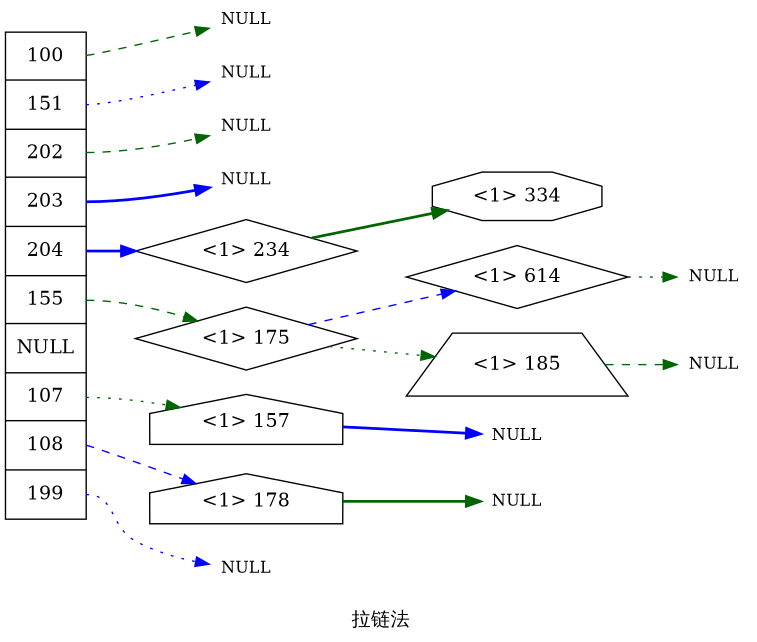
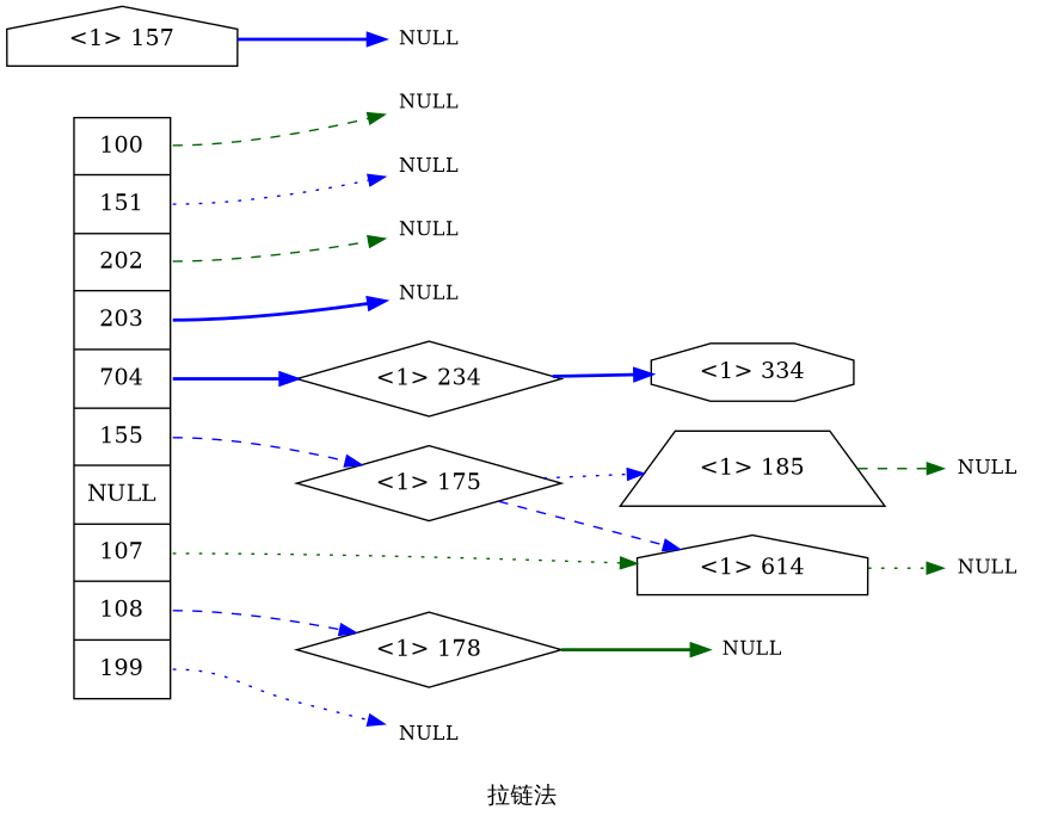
  digraph {
    label="\n 拉链法"
    rankdir=LR
    node [shape=plaintext fontsize=12]
    edge [color=blue style=dashed tailport=1]
-   n1 [height=4.95 label="<key0> 100 | <key1> 151 | <key2> 202 | <key3> 203 | <key4> 204 | <key5> 155 | <key6> NULL | <key7> 107 | <key8> 108 | <key9> 199 " shape=record fontsize=""]
+   n1 [height=4.95 label="<key0> 100 | <key1> 151 | <key2> 202 | <key3> 203 | <key4> 704 | <key5> 155 | <key6> NULL | <key7> 107 | <key8> 108 | <key9> 199 " shape=record fontsize=""]
    n2 [height=0.28 label="<1> 234" shape=diamond fontsize=""]
    n3 [height=0.28 label="<1> 175" shape=diamond fontsize=""]
    n4 [height=0.28 label="<1> 157" shape=house fontsize=""]
-   n5 [height=0.28 label="<1> 178" shape=house fontsize=""]
+   n5 [height=0.28 label="<1> 178" shape=diamond fontsize=""]
    n6 [height=0.28 label=NULL]
    n7 [height=0.28 label=NULL]
    n8 [height=0.28 label=NULL]
    n9 [height=0.28 label=NULL]
    n10 [height=0.28 label=NULL]
    n11 [height=0.28 label="<1> 334" shape=octagon fontsize=""]
-   n12 [height=0.28 label="<1> 614" shape=diamond fontsize=""]
+   n12 [height=0.28 label="<1> 614" shape=house fontsize=""]
    n13 [height=0.28 label="<1> 185" shape=trapezium fontsize=""]
    n14 [height=0.28 label=NULL]
    n15 [height=0.28 label=NULL]
    n16 [height=0.28 label=NULL]
    n17 [height=0.28 label=NULL]
    n1 -> n2 [style=bold tailport=key4]
-   n1 -> n3 [color=darkgreen tailport=key5]
-   n1 -> n4 [color=darkgreen style=dotted tailport=key7]
+   n1 -> n3 [tailport=key5]
+   n1 -> n12 [color=darkgreen style=dotted tailport=key7]
    n1 -> n5 [tailport=key8]
    n1 -> n6 [color=darkgreen tailport=key0]
    n1 -> n7 [style=dotted tailport=key1]
    n1 -> n8 [color=darkgreen tailport=key2]
    n1 -> n9 [style=bold tailport=key3]
    n1 -> n10 [style=dotted tailport=key9]
-   n2 -> n11 [color=darkgreen style=bold]
+   n2 -> n11 [style=bold]
    n3 -> n12
-   n3 -> n13 [color=darkgreen style=dotted]
+   n3 -> n13 [style=dotted]
    n4 -> n14 [style=bold]
    n5 -> n15 [color=darkgreen style=bold]
    n12 -> n16 [color=darkgreen style=dotted]
    n13 -> n17 [color=darkgreen]
  }
